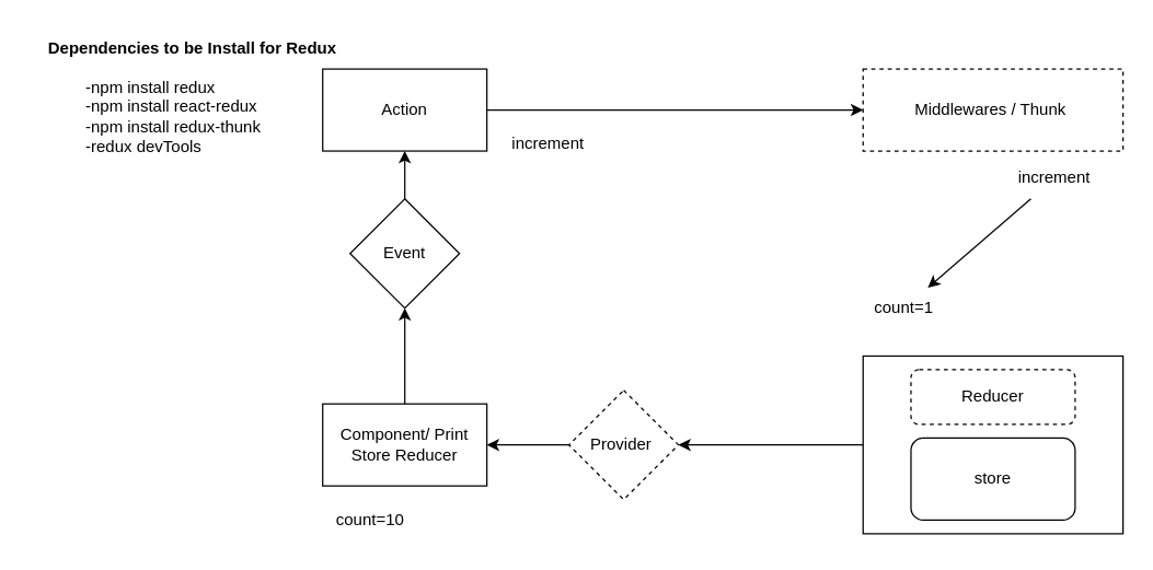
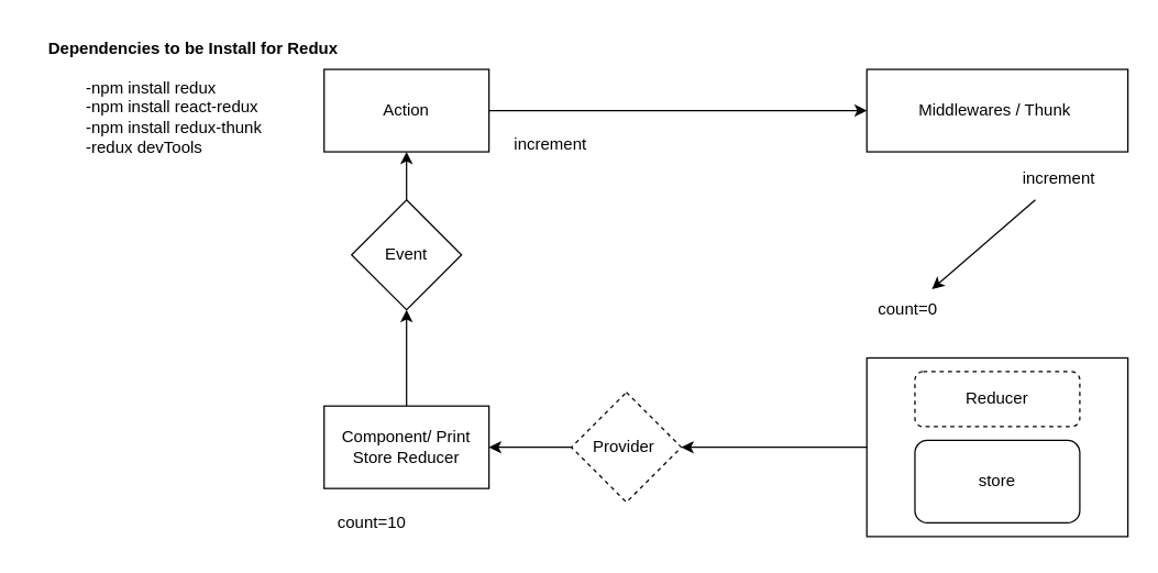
  <mxCell id="0" />
  <mxCell id="1" parent="0" />
  <mxCell id="2" value="Dependencies to be Install for Redux" style="text;html=1;strokeColor=none;fillColor=none;align=center;verticalAlign=middle;whiteSpace=wrap;rounded=0;fontStyle=1" parent="1" vertex="1"><mxGeometry x="20" y="20" width="240" height="30" as="geometry" /></mxCell>
  <mxCell id="3" value="-npm install redux&lt;br&gt;-npm install react-redux&lt;br&gt;-npm install redux-thunk&lt;br&gt;&lt;div style=&quot;&quot;&gt;&lt;span style=&quot;background-color: initial;&quot;&gt;-redux devTools&lt;/span&gt;&lt;/div&gt;" style="text;html=1;strokeColor=none;fillColor=none;align=left;verticalAlign=middle;whiteSpace=wrap;rounded=0;" parent="1" vertex="1"><mxGeometry x="60" y="50" width="190" height="70" as="geometry" /></mxCell>
  <mxCell id="4" value="" style="edgeStyle=none;html=1;" parent="1" source="5" target="9" edge="1"><mxGeometry relative="1" as="geometry" /></mxCell>
  <mxCell id="5" value="" style="rounded=0;whiteSpace=wrap;html=1;" parent="1" vertex="1"><mxGeometry x="630" y="260" width="190" height="130" as="geometry" /></mxCell>
  <mxCell id="6" value="store" style="rounded=1;whiteSpace=wrap;html=1;" parent="1" vertex="1"><mxGeometry x="665" y="320" width="120" height="60" as="geometry" /></mxCell>
  <mxCell id="7" value="Reducer" style="rounded=1;whiteSpace=wrap;html=1;dashed=1;" parent="1" vertex="1"><mxGeometry x="665" y="270" width="120" height="40" as="geometry" /></mxCell>
  <mxCell id="8" value="" style="edgeStyle=none;html=1;" parent="1" source="9" target="11" edge="1"><mxGeometry relative="1" as="geometry" /></mxCell>
  <mxCell id="9" value="Provider&amp;nbsp;" style="rhombus;whiteSpace=wrap;html=1;rounded=0;dashed=1;" parent="1" vertex="1"><mxGeometry x="415" y="285" width="80" height="80" as="geometry" /></mxCell>
  <mxCell id="10" value="" style="edgeStyle=none;html=1;" parent="1" source="11" target="13" edge="1"><mxGeometry relative="1" as="geometry" /></mxCell>
  <mxCell id="11" value="Component/ Print Store Reducer" style="whiteSpace=wrap;html=1;rounded=0;" parent="1" vertex="1"><mxGeometry x="235" y="295" width="120" height="60" as="geometry" /></mxCell>
  <mxCell id="12" style="edgeStyle=none;html=1;" parent="1" source="13" target="15" edge="1"><mxGeometry relative="1" as="geometry" /></mxCell>
  <mxCell id="13" value="Event" style="rhombus;whiteSpace=wrap;html=1;rounded=0;" parent="1" vertex="1"><mxGeometry x="255" y="145" width="80" height="80" as="geometry" /></mxCell>
  <mxCell id="14" value="" style="edgeStyle=none;html=1;" parent="1" source="15" target="16" edge="1"><mxGeometry relative="1" as="geometry" /></mxCell>
  <mxCell id="15" value="Action" style="rounded=0;whiteSpace=wrap;html=1;" parent="1" vertex="1"><mxGeometry x="235" y="50" width="120" height="60" as="geometry" /></mxCell>
- <mxCell id="16" value="Middlewares / Thunk&amp;nbsp;" style="whiteSpace=wrap;html=1;rounded=0;dashed=1;" parent="1" vertex="1"><mxGeometry x="630" y="50" width="190" height="60" as="geometry" /></mxCell>
- <mxCell id="17" value="count=1" style="text;html=1;strokeColor=none;fillColor=none;align=center;verticalAlign=middle;whiteSpace=wrap;rounded=0;" parent="1" vertex="1"><mxGeometry x="630" y="210" width="60" height="30" as="geometry" /></mxCell>
+ <mxCell id="16" value="Middlewares / Thunk&amp;nbsp;" style="whiteSpace=wrap;html=1;rounded=0;" parent="1" vertex="1"><mxGeometry x="630" y="50" width="190" height="60" as="geometry" /></mxCell>
+ <mxCell id="17" value="count=0" style="text;html=1;strokeColor=none;fillColor=none;align=center;verticalAlign=middle;whiteSpace=wrap;rounded=0;" parent="1" vertex="1"><mxGeometry x="630" y="210" width="60" height="30" as="geometry" /></mxCell>
  <mxCell id="18" value="count=10" style="text;html=1;strokeColor=none;fillColor=none;align=center;verticalAlign=middle;whiteSpace=wrap;rounded=0;" parent="1" vertex="1"><mxGeometry x="240" y="365" width="60" height="30" as="geometry" /></mxCell>
  <mxCell id="19" value="increment" style="text;html=1;strokeColor=none;fillColor=none;align=center;verticalAlign=middle;whiteSpace=wrap;rounded=0;" parent="1" vertex="1"><mxGeometry x="370" y="90" width="60" height="30" as="geometry" /></mxCell>
  <mxCell id="20" style="edgeStyle=none;html=1;" parent="1" source="21" target="17" edge="1"><mxGeometry relative="1" as="geometry" /></mxCell>
  <mxCell id="21" value="increment" style="text;html=1;strokeColor=none;fillColor=none;align=center;verticalAlign=middle;whiteSpace=wrap;rounded=0;" parent="1" vertex="1"><mxGeometry x="740" y="115" width="60" height="30" as="geometry" /></mxCell>
